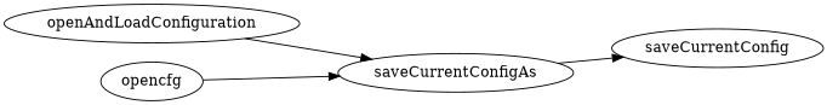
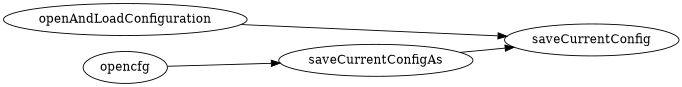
  digraph {
    rankdir=LR
    openAndLoadConfiguration
    saveCurrentConfig
    opencfg
    saveCurrentConfigAs
-   openAndLoadConfiguration -> saveCurrentConfigAs
+   openAndLoadConfiguration -> saveCurrentConfig
    opencfg -> saveCurrentConfigAs
    saveCurrentConfigAs -> saveCurrentConfig
  }
